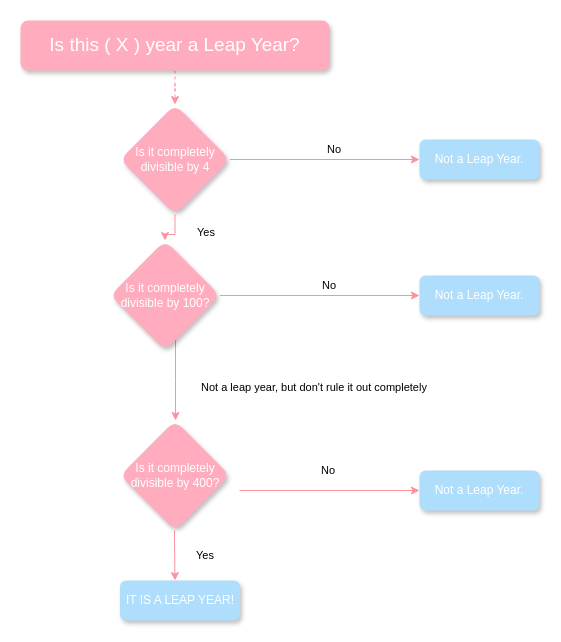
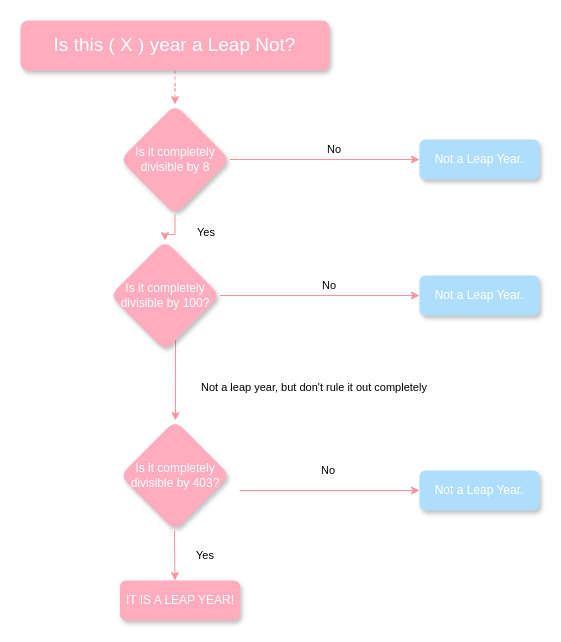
  <mxCell id="0" />
  <mxCell id="1" parent="0" />
  <mxCell id="2" value="" style="rounded=0;html=1;jettySize=auto;orthogonalLoop=1;fontSize=11;endArrow=classic;endFill=1;strokeWidth=1;shadow=0;labelBackgroundColor=none;edgeStyle=orthogonalEdgeStyle;align=left;strokeColor=#fb929e;startFill=0;dashed=1;" parent="1" source="3" target="6" edge="1"><mxGeometry relative="1" as="geometry" /></mxCell>
- <mxCell id="3" value="&lt;font style=&quot;font-size: 19px&quot;&gt;Is this ( X ) year a Leap Year?&lt;/font&gt;" style="rounded=1;whiteSpace=wrap;html=1;fontSize=12;glass=0;strokeWidth=1;shadow=1;fontColor=#FFFFFF;strokeColor=none;fillColor=#FFADBE;sketch=0;" parent="1" vertex="1"><mxGeometry x="20" y="20" width="309" height="50" as="geometry" /></mxCell>
+ <mxCell id="3" value="&lt;font style=&quot;font-size: 19px&quot;&gt;Is this ( X ) year a Leap Not?&lt;/font&gt;" style="rounded=1;whiteSpace=wrap;html=1;fontSize=12;glass=0;strokeWidth=1;shadow=1;fontColor=#FFFFFF;strokeColor=none;fillColor=#FFADBE;sketch=0;" parent="1" vertex="1"><mxGeometry x="20" y="20" width="309" height="50" as="geometry" /></mxCell>
  <mxCell id="4" value="Yes" style="rounded=0;html=1;jettySize=auto;orthogonalLoop=1;fontSize=11;endArrow=classic;endFill=1;strokeWidth=1;shadow=0;labelBackgroundColor=none;edgeStyle=orthogonalEdgeStyle;align=left;strokeColor=#fb929e;startFill=0;" parent="1" source="6" target="10" edge="1"><mxGeometry y="20" relative="1" as="geometry"><mxPoint as="offset" /></mxGeometry></mxCell>
  <mxCell id="5" value="No" style="edgeStyle=orthogonalEdgeStyle;rounded=0;html=1;jettySize=auto;orthogonalLoop=1;fontSize=11;endArrow=classic;endFill=1;strokeWidth=1;shadow=0;labelBackgroundColor=none;align=left;strokeColor=#fb929e;startFill=0;" parent="1" source="6" target="7" edge="1"><mxGeometry y="10" relative="1" as="geometry"><mxPoint as="offset" /></mxGeometry></mxCell>
- <mxCell id="6" value="Is it completely divisible by 4" style="rhombus;shadow=1;fontFamily=Helvetica;fontSize=12;align=center;strokeWidth=1;rounded=1;strokeColor=none;fillColor=#FFADBE;glass=0;sketch=0;whiteSpace=wrap;fontColor=#FFFFFF;aspect=fixed;" parent="1" vertex="1"><mxGeometry x="119.5" y="104" width="110" height="110" as="geometry" /></mxCell>
+ <mxCell id="6" value="Is it completely divisible by 8" style="rhombus;shadow=1;fontFamily=Helvetica;fontSize=12;align=center;strokeWidth=1;rounded=1;strokeColor=none;fillColor=#FFADBE;glass=0;sketch=0;whiteSpace=wrap;fontColor=#FFFFFF;aspect=fixed;" parent="1" vertex="1"><mxGeometry x="119.5" y="104" width="110" height="110" as="geometry" /></mxCell>
  <mxCell id="7" value="Not a Leap Year." style="rounded=1;whiteSpace=wrap;fontSize=12;glass=0;strokeWidth=1;shadow=1;strokeColor=none;fontColor=#FFFFFF;fillColor=#aedefc;" parent="1" vertex="1"><mxGeometry x="419" y="139" width="120" height="40" as="geometry" /></mxCell>
  <mxCell id="8" value="Not a leap year, but don't rule it out completely" style="rounded=0;html=1;jettySize=auto;orthogonalLoop=1;fontSize=11;endArrow=classic;endFill=1;strokeWidth=1;shadow=0;labelBackgroundColor=none;edgeStyle=orthogonalEdgeStyle;align=left;startArrow=none;startFill=0;strokeColor=#fb929e;" parent="1" source="10" edge="1"><mxGeometry x="0.149" y="24" relative="1" as="geometry"><mxPoint y="1" as="offset" /><mxPoint x="175" y="420" as="targetPoint" /><Array as="points"><mxPoint x="175" y="380" /><mxPoint x="175" y="380" /></Array></mxGeometry></mxCell>
  <mxCell id="9" value="No" style="edgeStyle=orthogonalEdgeStyle;rounded=0;html=1;jettySize=auto;orthogonalLoop=1;fontSize=11;endArrow=classic;endFill=1;strokeWidth=1;shadow=0;labelBackgroundColor=none;align=left;strokeColor=#fb929e;startFill=0;" parent="1" source="10" target="11" edge="1"><mxGeometry y="10" relative="1" as="geometry"><mxPoint as="offset" /></mxGeometry></mxCell>
  <mxCell id="10" value="Is it completely divisible by 100?" style="rhombus;whiteSpace=wrap;html=1;shadow=1;fontFamily=Helvetica;fontSize=12;align=center;strokeWidth=1;verticalAlign=middle;rounded=1;strokeColor=none;fillColor=#FFADBE;glass=0;aspect=fixed;fontColor=#FFFFFF;sketch=0;" parent="1" vertex="1"><mxGeometry x="109.5" y="240" width="110" height="110" as="geometry" /></mxCell>
  <mxCell id="11" value="Not a Leap Year." style="rounded=1;whiteSpace=wrap;html=1;fontSize=12;glass=0;strokeWidth=1;shadow=1;strokeColor=none;fillColor=#aedefc;fontColor=#FFFFFF;" parent="1" vertex="1"><mxGeometry x="419" y="275" width="120" height="40" as="geometry" /></mxCell>
  <mxCell id="12" value="Yes" style="rounded=0;html=1;jettySize=auto;orthogonalLoop=1;fontSize=11;endArrow=classic;endFill=1;strokeWidth=1;shadow=0;labelBackgroundColor=none;edgeStyle=orthogonalEdgeStyle;align=left;strokeColor=#fb929e;startFill=0;" edge="1" parent="1"><mxGeometry y="20" relative="1" as="geometry"><mxPoint as="offset" /><mxPoint x="174" y="530" as="sourcePoint" /><mxPoint x="174.5" y="580" as="targetPoint" /><Array as="points"><mxPoint x="174.5" y="540" /><mxPoint x="174.5" y="540" /></Array></mxGeometry></mxCell>
- <mxCell id="13" value="IT IS A LEAP YEAR!" style="rounded=1;whiteSpace=wrap;html=1;fontSize=12;glass=0;strokeWidth=1;shadow=1;strokeColor=none;fillColor=#aedefc;fontColor=#FFFFFF;sketch=0;" vertex="1" parent="1"><mxGeometry x="119.5" y="580" width="120" height="40" as="geometry" /></mxCell>
+ <mxCell id="13" value="IT IS A LEAP YEAR!" style="rounded=1;whiteSpace=wrap;html=1;fontSize=12;glass=0;strokeWidth=1;shadow=1;strokeColor=none;fillColor=#FFADBE;fontColor=#FFFFFF;sketch=0;" vertex="1" parent="1"><mxGeometry x="119.5" y="580" width="120" height="40" as="geometry" /></mxCell>
  <mxCell id="14" value="Not a Leap Year." style="rounded=1;whiteSpace=wrap;html=1;fontSize=12;glass=0;strokeWidth=1;shadow=1;strokeColor=none;fillColor=#aedefc;fontColor=#FFFFFF;" vertex="1" parent="1"><mxGeometry x="419" y="470" width="120" height="40" as="geometry" /></mxCell>
  <mxCell id="15" value="No" style="edgeStyle=orthogonalEdgeStyle;rounded=0;html=1;jettySize=auto;orthogonalLoop=1;fontSize=11;endArrow=classic;endFill=1;strokeWidth=1;shadow=0;labelBackgroundColor=none;entryX=0;entryY=0.5;entryDx=0;entryDy=0;align=left;strokeColor=#fb929e;startFill=0;" edge="1" parent="1" target="14"><mxGeometry x="-0.111" y="20" relative="1" as="geometry"><mxPoint as="offset" /><mxPoint x="239" y="490" as="sourcePoint" /><mxPoint x="249" y="440" as="targetPoint" /><Array as="points"><mxPoint x="239" y="490" /></Array></mxGeometry></mxCell>
- <mxCell id="16" value="Is it completely divisible by 400?" style="rhombus;whiteSpace=wrap;rounded=1;shadow=1;sketch=0;fillColor=#FFADBE;align=center;verticalAlign=middle;aspect=fixed;strokeColor=none;strokeWidth=1;glass=0;fontColor=#FFFFFF;" vertex="1" parent="1"><mxGeometry x="119.5" y="420" width="110" height="110" as="geometry" /></mxCell>
+ <mxCell id="16" value="Is it completely divisible by 403?" style="rhombus;whiteSpace=wrap;rounded=1;shadow=1;sketch=0;fillColor=#FFADBE;align=center;verticalAlign=middle;aspect=fixed;strokeColor=none;strokeWidth=1;glass=0;fontColor=#FFFFFF;" vertex="1" parent="1"><mxGeometry x="119.5" y="420" width="110" height="110" as="geometry" /></mxCell>
